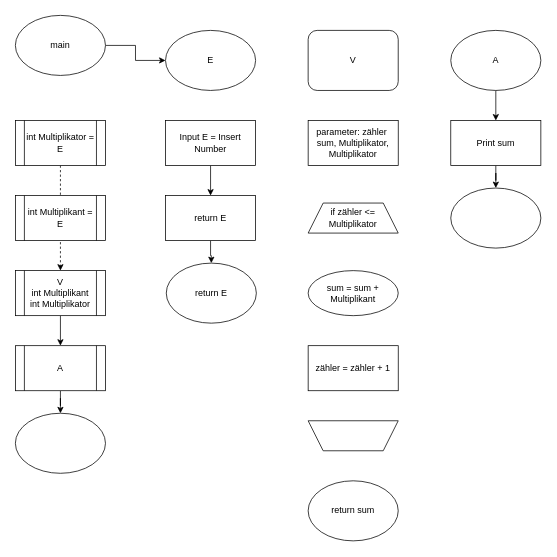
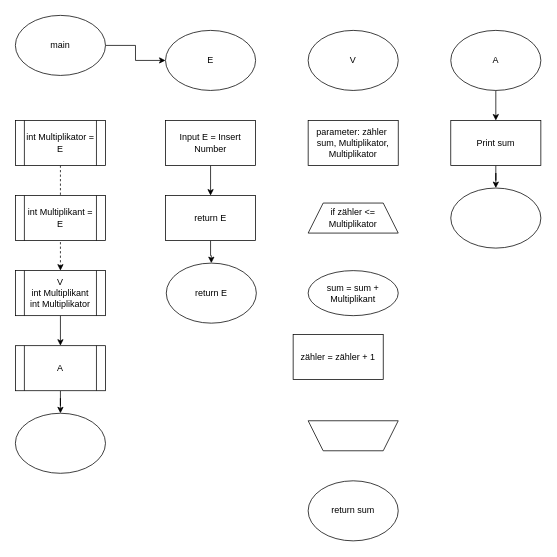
  <mxCell id="0" />
  <mxCell id="1" parent="0" />
  <mxCell id="2" value="" style="edgeStyle=orthogonalEdgeStyle;rounded=0;orthogonalLoop=1;jettySize=auto;html=1;" parent="1" source="3" target="11" edge="1"><mxGeometry relative="1" as="geometry" /></mxCell>
  <mxCell id="3" value="main" style="ellipse;whiteSpace=wrap;html=1;" parent="1" vertex="1"><mxGeometry x="20" width="120" height="80" as="geometry" y="20" /></mxCell>
  <mxCell id="4" value="" style="edgeStyle=orthogonalEdgeStyle;rounded=0;orthogonalLoop=1;jettySize=auto;html=1;dashed=1;" parent="1" source="5" target="7" edge="1"><mxGeometry relative="1" as="geometry" /></mxCell>
  <mxCell id="5" value="int Multiplikator = E" style="shape=process;whiteSpace=wrap;html=1;backgroundOutline=1;" parent="1" vertex="1"><mxGeometry x="20" y="160" width="120" height="60" as="geometry" /></mxCell>
  <mxCell id="6" value="" style="edgeStyle=orthogonalEdgeStyle;rounded=0;orthogonalLoop=1;jettySize=auto;html=1;" parent="1" source="7" target="9" edge="1"><mxGeometry relative="1" as="geometry" /></mxCell>
  <mxCell id="7" value="V&lt;br&gt;int Multiplikant&lt;br&gt;int Multiplikator" style="shape=process;whiteSpace=wrap;html=1;backgroundOutline=1;" parent="1" vertex="1"><mxGeometry x="20" y="360" width="120" height="60" as="geometry" /></mxCell>
  <mxCell id="8" value="" style="edgeStyle=orthogonalEdgeStyle;rounded=0;orthogonalLoop=1;jettySize=auto;html=1;" parent="1" source="9" target="10" edge="1"><mxGeometry relative="1" as="geometry" /></mxCell>
  <mxCell id="9" value="A" style="shape=process;whiteSpace=wrap;html=1;backgroundOutline=1;" parent="1" vertex="1"><mxGeometry x="20" y="460" width="120" height="60" as="geometry" /></mxCell>
  <mxCell id="10" value="" style="ellipse;whiteSpace=wrap;html=1;" parent="1" vertex="1"><mxGeometry x="20" y="550" width="120" height="80" as="geometry" /></mxCell>
  <mxCell id="11" value="E" style="ellipse;whiteSpace=wrap;html=1;" parent="1" vertex="1"><mxGeometry x="220" y="40" width="120" height="80" as="geometry" /></mxCell>
  <mxCell id="12" value="" style="edgeStyle=orthogonalEdgeStyle;rounded=0;orthogonalLoop=1;jettySize=auto;html=1;" parent="1" source="13" target="16" edge="1"><mxGeometry relative="1" as="geometry" /></mxCell>
  <mxCell id="13" value="Input E = Insert Number" style="rounded=0;whiteSpace=wrap;html=1;" parent="1" vertex="1"><mxGeometry x="220" y="160" width="120" height="60" as="geometry" /></mxCell>
  <mxCell id="14" value="return E" style="ellipse;whiteSpace=wrap;html=1;" parent="1" vertex="1"><mxGeometry x="221" y="350" width="120" height="80" as="geometry" /></mxCell>
  <mxCell id="15" value="" style="edgeStyle=orthogonalEdgeStyle;rounded=0;orthogonalLoop=1;jettySize=auto;html=1;" parent="1" source="16" target="14" edge="1"><mxGeometry relative="1" as="geometry" /></mxCell>
  <mxCell id="16" value="return E" style="rounded=0;whiteSpace=wrap;html=1;" parent="1" vertex="1"><mxGeometry x="220" y="260" width="120" height="60" as="geometry" /></mxCell>
  <mxCell id="17" value="int Multiplikant = E" style="shape=process;whiteSpace=wrap;html=1;backgroundOutline=1;" parent="1" vertex="1"><mxGeometry x="20" y="260" width="120" height="60" as="geometry" /></mxCell>
- <mxCell id="18" value="V" style="whiteSpace=wrap;html=1;rounded=1;" parent="1" vertex="1"><mxGeometry x="410" y="40" width="120" height="80" as="geometry" /></mxCell>
+ <mxCell id="18" value="V" style="ellipse;whiteSpace=wrap;html=1;" parent="1" vertex="1"><mxGeometry x="410" y="40" width="120" height="80" as="geometry" /></mxCell>
  <mxCell id="19" value="" style="edgeStyle=orthogonalEdgeStyle;rounded=0;orthogonalLoop=1;jettySize=auto;html=1;" parent="1" source="20" target="22" edge="1"><mxGeometry relative="1" as="geometry" /></mxCell>
  <mxCell id="20" value="A" style="ellipse;whiteSpace=wrap;html=1;" parent="1" vertex="1"><mxGeometry x="600" y="40" width="120" height="80" as="geometry" /></mxCell>
  <mxCell id="21" value="" style="edgeStyle=orthogonalEdgeStyle;rounded=0;orthogonalLoop=1;jettySize=auto;html=1;" parent="1" source="22" target="23" edge="1"><mxGeometry relative="1" as="geometry" /></mxCell>
  <mxCell id="22" value="Print sum" style="rounded=0;whiteSpace=wrap;html=1;" parent="1" vertex="1"><mxGeometry x="600" y="160" width="120" height="60" as="geometry" /></mxCell>
  <mxCell id="23" value="" style="ellipse;whiteSpace=wrap;html=1;" parent="1" vertex="1"><mxGeometry x="600" y="250" width="120" height="80" as="geometry" /></mxCell>
  <mxCell id="24" value="parameter: zähler&amp;nbsp;&lt;br&gt;sum, Multiplikator, Multiplikator" style="rounded=0;whiteSpace=wrap;html=1;" parent="1" vertex="1"><mxGeometry x="410" y="160" width="120" height="60" as="geometry" /></mxCell>
  <mxCell id="25" value="if zähler &amp;lt;= Multiplikator" style="shape=trapezoid;perimeter=trapezoidPerimeter;whiteSpace=wrap;html=1;fixedSize=1;" parent="1" vertex="1"><mxGeometry x="410" y="270" width="120" height="40" as="geometry" /></mxCell>
  <mxCell id="26" value="sum = sum + Multiplikant" style="ellipse;whiteSpace=wrap;html=1;" parent="1" vertex="1"><mxGeometry x="410" y="360" width="120" height="60" as="geometry" /></mxCell>
- <mxCell id="27" value="zähler = zähler + 1" style="rounded=0;whiteSpace=wrap;html=1;" parent="1" vertex="1"><mxGeometry x="410" y="460" width="120" height="60" as="geometry" /></mxCell>
+ <mxCell id="27" value="zähler = zähler + 1" style="rounded=0;whiteSpace=wrap;html=1;" parent="1" vertex="1"><mxGeometry x="390" y="445" width="120" height="60" as="geometry" /></mxCell>
  <mxCell id="28" value="" style="shape=trapezoid;perimeter=trapezoidPerimeter;whiteSpace=wrap;html=1;fixedSize=1;rotation=-180;" parent="1" vertex="1"><mxGeometry x="410" y="560" width="120" height="40" as="geometry" /></mxCell>
  <mxCell id="29" value="return sum" style="ellipse;whiteSpace=wrap;html=1;" parent="1" vertex="1"><mxGeometry x="410" y="640" width="120" height="80" as="geometry" /></mxCell>
